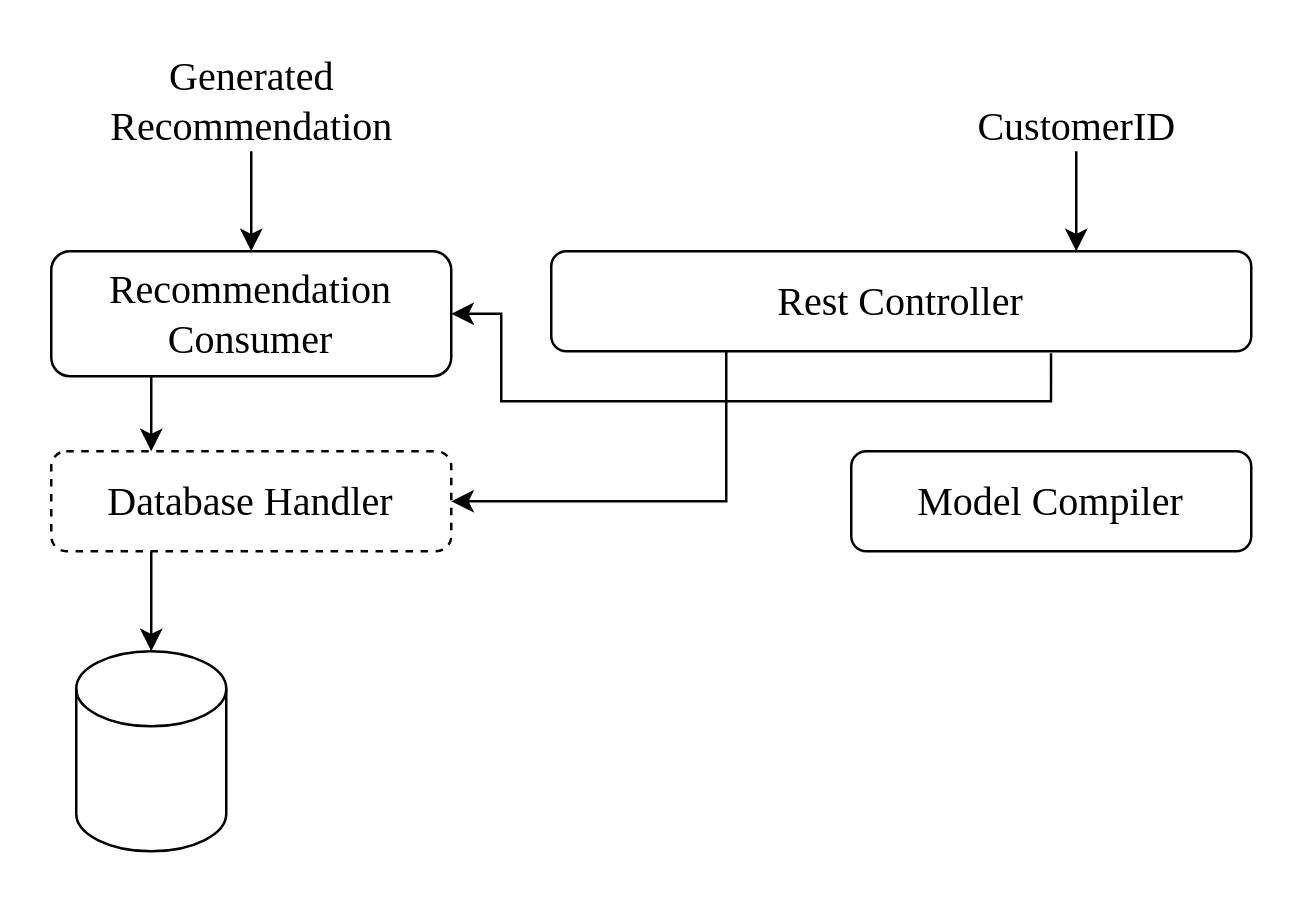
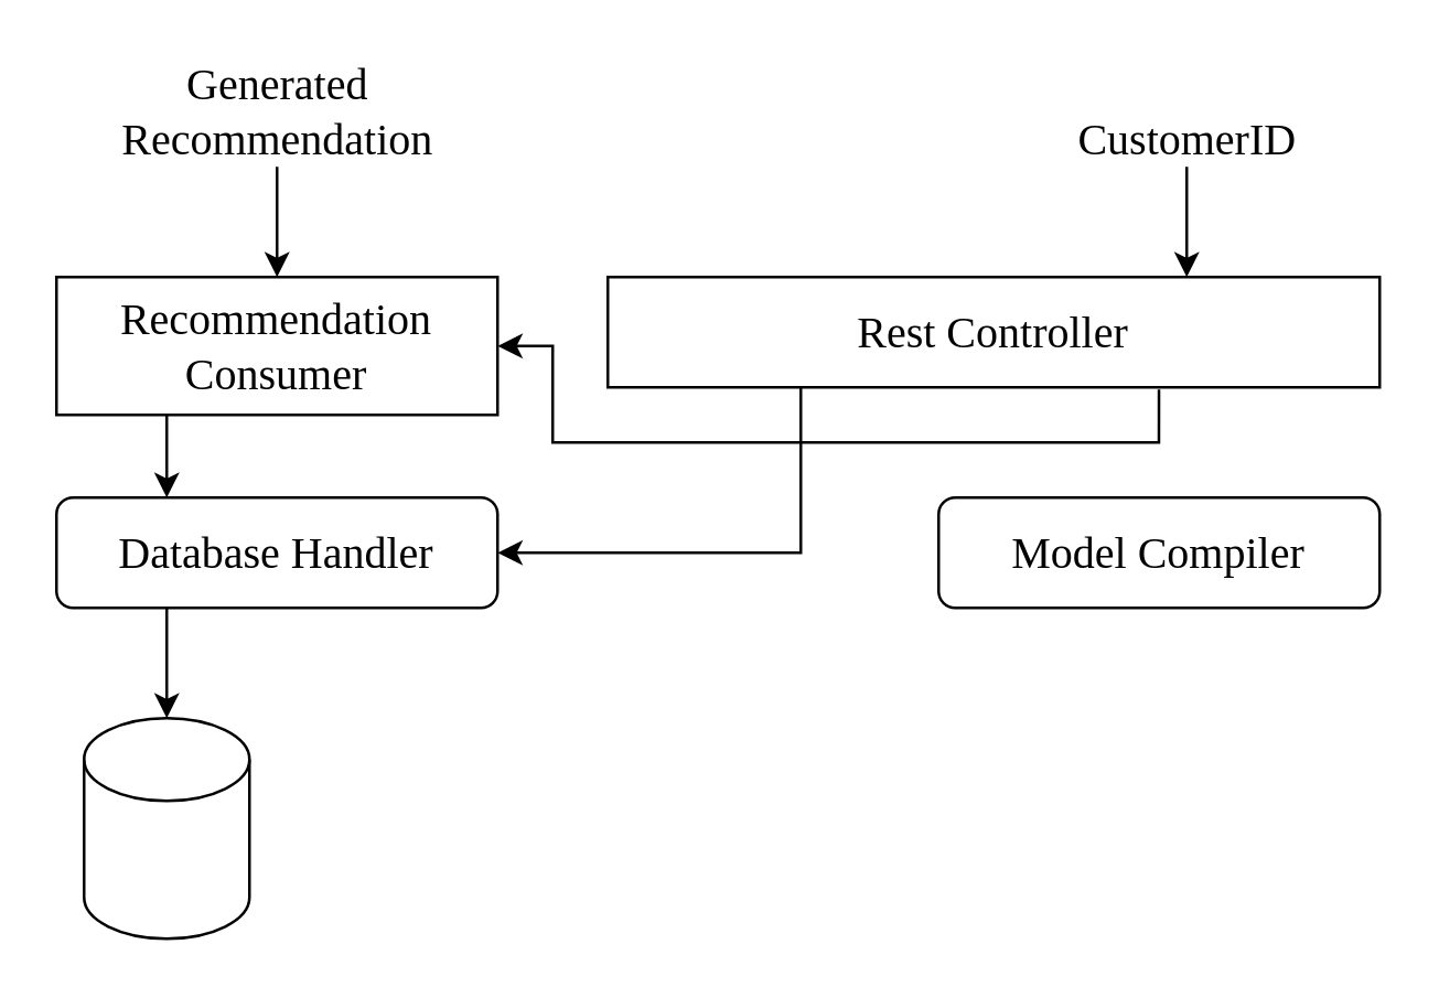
  <mxCell id="0" />
  <mxCell id="1" parent="0" />
  <mxCell id="2" style="edgeStyle=orthogonalEdgeStyle;rounded=0;orthogonalLoop=1;jettySize=auto;html=1;exitX=0.25;exitY=1;exitDx=0;exitDy=0;entryX=0.25;entryY=0;entryDx=0;entryDy=0;startArrow=none;startFill=0;strokeColor=#000000;fontFamily=Ubuntu;fontSource=https%3A%2F%2Ffonts.googleapis.com%2Fcss%3Ffamily%3DUbuntu;fontSize=16;fontColor=#000000;" edge="1" parent="1" source="3" target="9"><mxGeometry relative="1" as="geometry" /></mxCell>
- <mxCell id="3" value="Recommendation Consumer" style="rounded=1;whiteSpace=wrap;html=1;strokeColor=#000000;strokeWidth=1;fontFamily=Ubuntu;fontSource=https%3A%2F%2Ffonts.googleapis.com%2Fcss%3Ffamily%3DUbuntu;fontSize=16;fontColor=#000000;fillColor=none;" vertex="1" parent="1"><mxGeometry x="20" y="100" width="160" height="50" as="geometry" /></mxCell>
+ <mxCell id="3" value="Recommendation Consumer" style="whiteSpace=wrap;html=1;strokeColor=#000000;strokeWidth=1;fontFamily=Ubuntu;fontSource=https%3A%2F%2Ffonts.googleapis.com%2Fcss%3Ffamily%3DUbuntu;fontSize=16;fontColor=#000000;fillColor=none;rounded=0;" vertex="1" parent="1"><mxGeometry x="20" y="100" width="160" height="50" as="geometry" /></mxCell>
  <mxCell id="4" style="edgeStyle=orthogonalEdgeStyle;rounded=0;orthogonalLoop=1;jettySize=auto;html=1;exitX=0.25;exitY=1;exitDx=0;exitDy=0;entryX=1;entryY=0.5;entryDx=0;entryDy=0;startArrow=none;startFill=0;strokeColor=#000000;fontFamily=Ubuntu;fontSource=https%3A%2F%2Ffonts.googleapis.com%2Fcss%3Ffamily%3DUbuntu;fontSize=16;fontColor=#000000;" edge="1" parent="1" source="6" target="9"><mxGeometry relative="1" as="geometry" /></mxCell>
  <mxCell id="5" style="edgeStyle=orthogonalEdgeStyle;rounded=0;orthogonalLoop=1;jettySize=auto;html=1;exitX=0.714;exitY=1.02;exitDx=0;exitDy=0;startArrow=none;startFill=0;strokeColor=#000000;fontFamily=Ubuntu;fontSource=https%3A%2F%2Ffonts.googleapis.com%2Fcss%3Ffamily%3DUbuntu;fontSize=16;fontColor=#000000;exitPerimeter=0;" edge="1" parent="1" source="6" target="3"><mxGeometry relative="1" as="geometry" /></mxCell>
- <mxCell id="6" value="Rest Controller" style="rounded=1;whiteSpace=wrap;html=1;strokeColor=#000000;strokeWidth=1;fontFamily=Ubuntu;fontSource=https%3A%2F%2Ffonts.googleapis.com%2Fcss%3Ffamily%3DUbuntu;fontSize=16;fontColor=#000000;fillColor=none;" vertex="1" parent="1"><mxGeometry x="220" y="100" width="280" height="40" as="geometry" /></mxCell>
+ <mxCell id="6" value="Rest Controller" style="whiteSpace=wrap;html=1;strokeColor=#000000;strokeWidth=1;fontFamily=Ubuntu;fontSource=https%3A%2F%2Ffonts.googleapis.com%2Fcss%3Ffamily%3DUbuntu;fontSize=16;fontColor=#000000;fillColor=none;rounded=0;" vertex="1" parent="1"><mxGeometry x="220" y="100" width="280" height="40" as="geometry" /></mxCell>
  <mxCell id="7" value="Model Compiler" style="rounded=1;whiteSpace=wrap;html=1;strokeColor=#000000;strokeWidth=1;fontFamily=Ubuntu;fontSource=https%3A%2F%2Ffonts.googleapis.com%2Fcss%3Ffamily%3DUbuntu;fontSize=16;fontColor=#000000;fillColor=none;" vertex="1" parent="1"><mxGeometry x="340" y="180" width="160" height="40" as="geometry" /></mxCell>
  <mxCell id="8" style="edgeStyle=orthogonalEdgeStyle;rounded=0;orthogonalLoop=1;jettySize=auto;html=1;exitX=0.25;exitY=1;exitDx=0;exitDy=0;entryX=0.5;entryY=0;entryDx=0;entryDy=0;entryPerimeter=0;" edge="1" parent="1" source="9" target="14"><mxGeometry relative="1" as="geometry" /></mxCell>
- <mxCell id="9" value="Database Handler" style="rounded=1;whiteSpace=wrap;html=1;strokeColor=#000000;strokeWidth=1;fontFamily=Ubuntu;fontSource=https%3A%2F%2Ffonts.googleapis.com%2Fcss%3Ffamily%3DUbuntu;fontSize=16;fontColor=#000000;fillColor=none;dashed=1;" vertex="1" parent="1"><mxGeometry x="20" y="180" width="160" height="40" as="geometry" /></mxCell>
+ <mxCell id="9" value="Database Handler" style="rounded=1;whiteSpace=wrap;html=1;strokeColor=#000000;strokeWidth=1;fontFamily=Ubuntu;fontSource=https%3A%2F%2Ffonts.googleapis.com%2Fcss%3Ffamily%3DUbuntu;fontSize=16;fontColor=#000000;fillColor=none;" vertex="1" parent="1"><mxGeometry x="20" y="180" width="160" height="40" as="geometry" /></mxCell>
  <mxCell id="10" style="edgeStyle=orthogonalEdgeStyle;rounded=0;orthogonalLoop=1;jettySize=auto;html=1;entryX=0.5;entryY=0;entryDx=0;entryDy=0;startArrow=none;startFill=0;strokeColor=#000000;fontFamily=Ubuntu;fontSource=https%3A%2F%2Ffonts.googleapis.com%2Fcss%3Ffamily%3DUbuntu;fontSize=16;fontColor=#000000;" edge="1" parent="1" source="11" target="3"><mxGeometry relative="1" as="geometry" /></mxCell>
  <mxCell id="11" value="Generated&lt;br&gt;Recommendation" style="text;html=1;align=center;verticalAlign=middle;resizable=0;points=[];autosize=1;fontSize=16;fontFamily=Ubuntu;fontColor=#000000;" vertex="1" parent="1"><mxGeometry x="30" width="140" height="40" as="geometry" y="20" /></mxCell>
  <mxCell id="12" style="edgeStyle=orthogonalEdgeStyle;rounded=0;orthogonalLoop=1;jettySize=auto;html=1;entryX=0.75;entryY=0;entryDx=0;entryDy=0;startArrow=none;startFill=0;strokeColor=#000000;fontFamily=Ubuntu;fontSource=https%3A%2F%2Ffonts.googleapis.com%2Fcss%3Ffamily%3DUbuntu;fontSize=16;fontColor=#000000;" edge="1" parent="1" source="13" target="6"><mxGeometry relative="1" as="geometry" /></mxCell>
  <mxCell id="13" value="CustomerID" style="text;html=1;align=center;verticalAlign=middle;resizable=0;points=[];autosize=1;fontSize=16;fontFamily=Ubuntu;fontColor=#000000;" vertex="1" parent="1"><mxGeometry x="380" y="40" width="100" height="20" as="geometry" /></mxCell>
  <mxCell id="14" value="" style="shape=cylinder3;whiteSpace=wrap;html=1;boundedLbl=1;backgroundOutline=1;size=15;strokeColor=#000000;strokeWidth=1;fillColor=none;fontFamily=Ubuntu;fontSource=https%3A%2F%2Ffonts.googleapis.com%2Fcss%3Ffamily%3DUbuntu;fontSize=16;fontColor=#000000;" vertex="1" parent="1"><mxGeometry x="30" y="260" width="60" height="80" as="geometry" /></mxCell>
